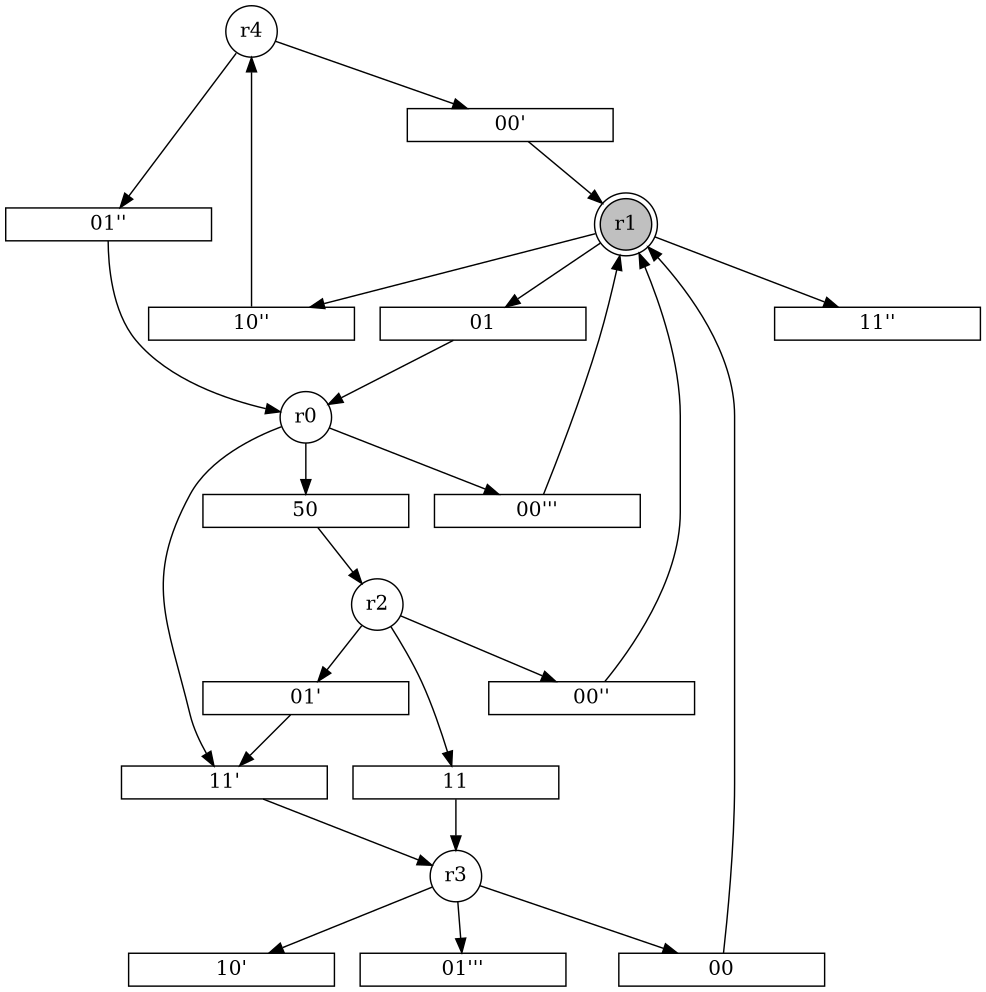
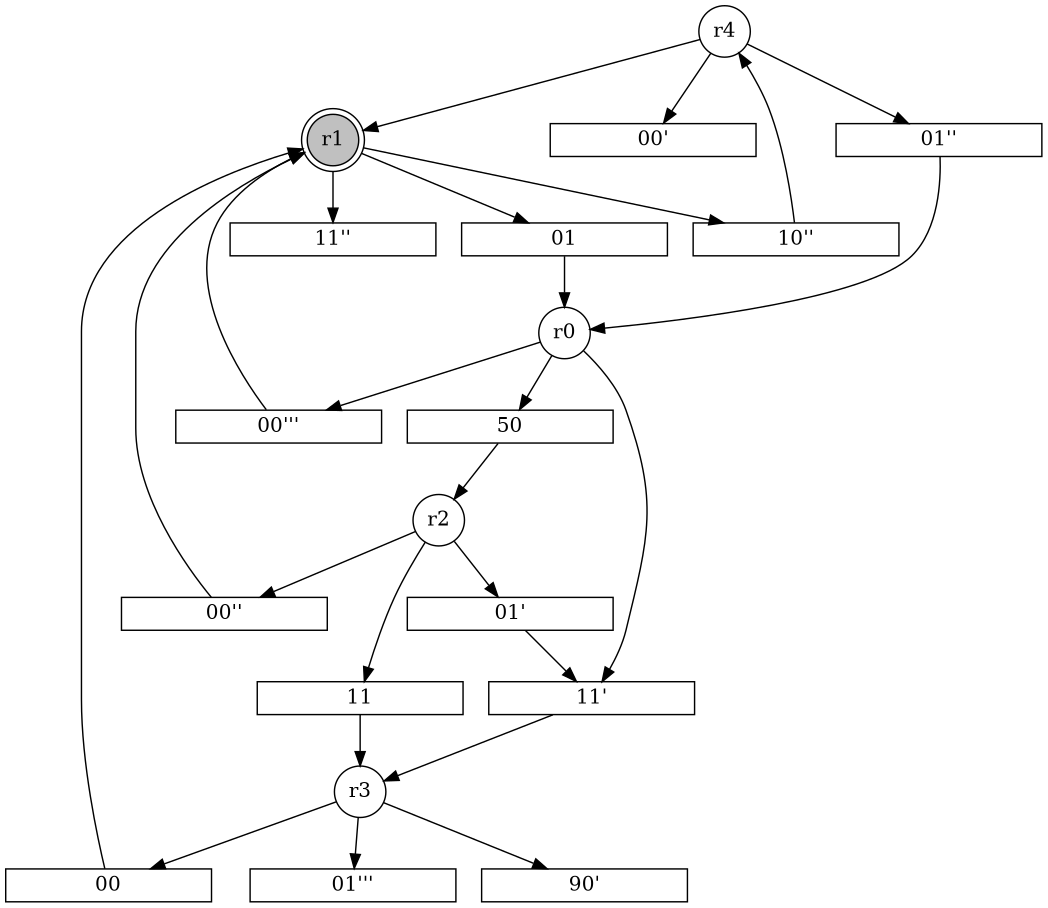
  digraph {
    node [shape=rect forcelabels=false]
    r4 [fixedsize=2 shape=circle forcelabels=""]
    r0 [fixedsize=2 shape=circle forcelabels=""]
    r2 [fixedsize=2 shape=circle forcelabels=""]
    r3 [fixedsize=2 shape=circle forcelabels=""]
    r1 [color=black fillcolor=gray fixedsize=2 shape=doublecircle style=filled forcelabels=""]
    n6 [height=0.2 label="01'" width=2]
    n7 [height=0.2 label="11'" width=2]
-   n8 [height=0.2 label="10'" width=2]
+   n8 [height=0.2 label="90'" width=2]
    n9 [height=0.2 label="10''" width=2]
    n10 [height=0.2 label="00'" width=2]
    n11 [height=0.2 label="01''" width=2]
    n12 [height=0.2 label="00''" width=2]
    n13 [height=0.2 label="00'''" width=2]
    n14 [height=0.2 label="01'''" width=2]
    n15 [height=0.2 label="11''" width=2]
    n16 [height=0.2 label=50 width=2]
    n17 [height=0.2 label=01 width=2]
    n18 [height=0.2 label=11 width=2]
    n19 [height=0.2 label=00 width=2]
    subgraph sub_1 {
      r4
      r0
      r2
      r3
    }
    subgraph sub_2 {
      r1
    }
    subgraph sub_3 {
      n6
      n7
      n8
      n9
      n10
      n11
      n12
      n13
      n14
      n15
      n16
      n17
      n18
      n19
    }
    r4 -> n10
    r4 -> n11
    r0 -> n7
    r0 -> n13
    r0 -> n16
    r2 -> n6
    r2 -> n12
    r2 -> n18
    r3 -> n8
    r3 -> n14
    r3 -> n19
    r1 -> n9
    r1 -> n15
    r1 -> n17
    n6 -> n7
    n7 -> r3
    n9 -> r4
-   n10 -> r1
+   r4 -> r1
    n11 -> r0
    n12 -> r1
    n13 -> r1
    n16 -> r2
    n17 -> r0
    n18 -> r3
    n19 -> r1
  }
